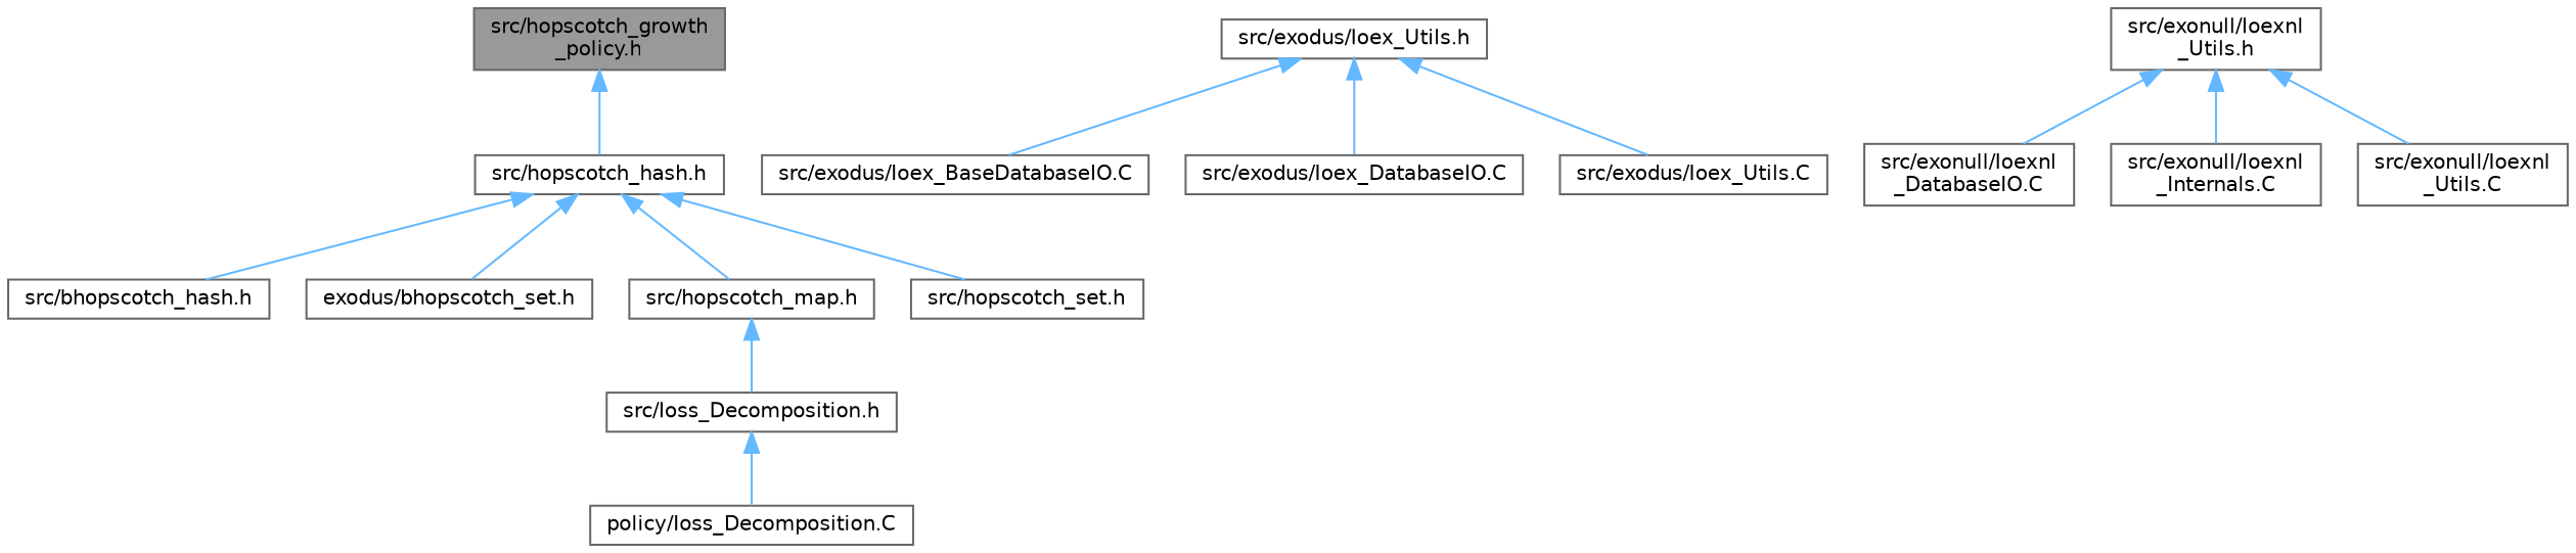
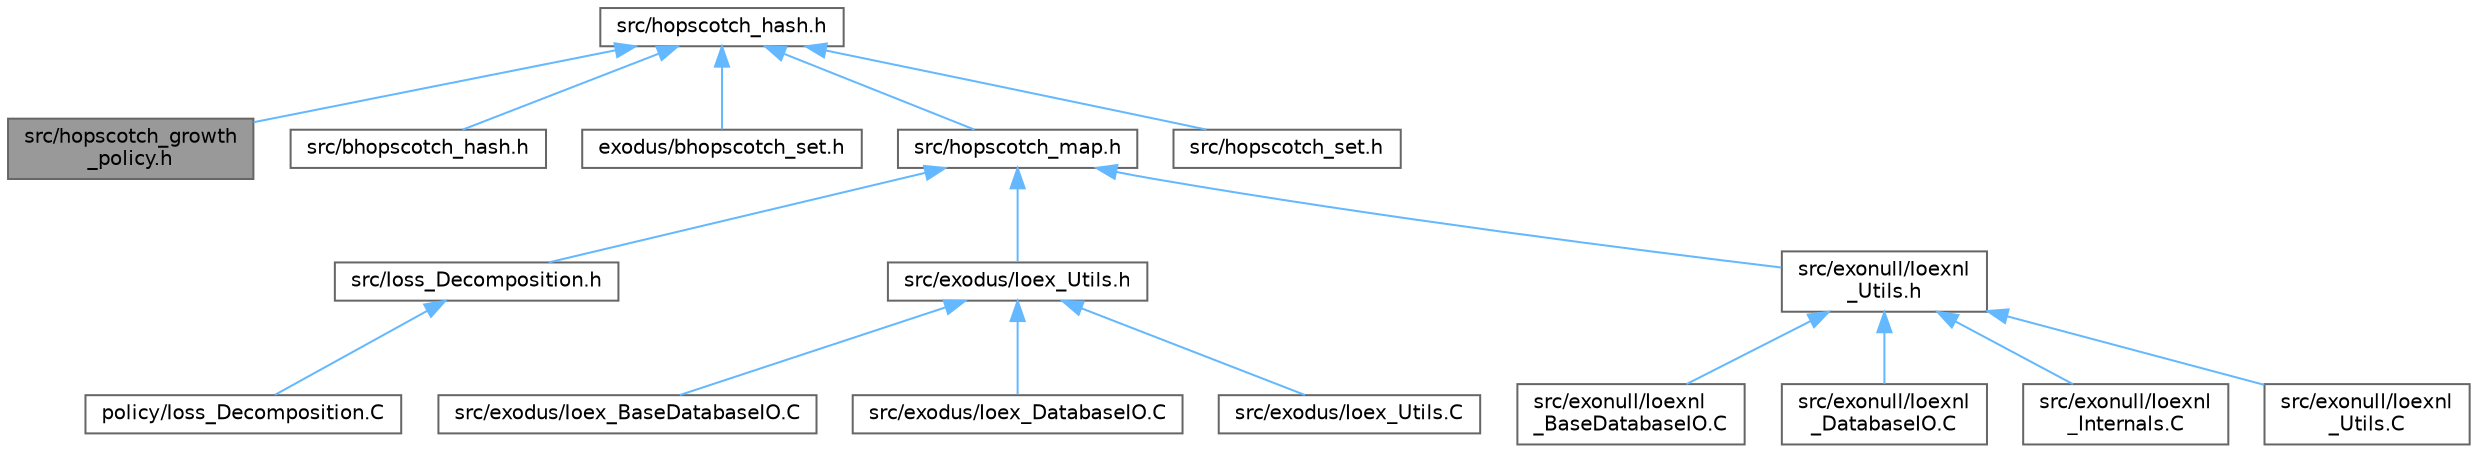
  digraph {
    node [color=grey40 fillcolor=white fontname=Helvetica fontsize=10 shape=box style=filled]
    edge [color=steelblue1 dir=back fontname=Helvetica fontsize=10 labelfontname=Helvetica labelfontsize=10 style=solid]
    n1 [color=gray40 fillcolor=grey60 fontcolor=black height=0.2 label="src/hopscotch_growth\l_policy.h" width=0.4]
    n2 [height=0.2 label="src/hopscotch_hash.h" width=0.4]
    n3 [height=0.2 label="src/bhopscotch_hash.h" width=0.4]
    n4 [height=0.2 label="exodus/bhopscotch_set.h" width=0.4]
    n5 [height=0.2 label="src/hopscotch_map.h" width=0.4]
    n6 [height=0.2 label="src/hopscotch_set.h" width=0.4]
    n7 [height=0.2 label="src/Ioss_Decomposition.h" width=0.4]
    n8 [height=0.2 label="src/exodus/Ioex_Utils.h" width=0.4]
    n9 [height=0.2 label="src/exonull/Ioexnl\l_Utils.h" width=0.4]
    n10 [height=0.2 label="policy/Ioss_Decomposition.C" width=0.4]
    n11 [height=0.2 label="src/exodus/Ioex_BaseDatabaseIO.C" width=0.4]
    n12 [height=0.2 label="src/exodus/Ioex_DatabaseIO.C" width=0.4]
    n13 [height=0.2 label="src/exodus/Ioex_Utils.C" width=0.4]
+   n14 [height=0.2 label="src/exonull/Ioexnl\l_BaseDatabaseIO.C" width=0.4]
    n15 [height=0.2 label="src/exonull/Ioexnl\l_DatabaseIO.C" width=0.4]
    n16 [height=0.2 label="src/exonull/Ioexnl\l_Internals.C" width=0.4]
    n17 [height=0.2 label="src/exonull/Ioexnl\l_Utils.C" width=0.4]
-   n1 -> n2
+   n2 -> n1
    n2 -> n3
    n2 -> n4
    n2 -> n5
    n2 -> n6
    n5 -> n7
+   n5 -> n8
+   n5 -> n9
    n7 -> n10
    n8 -> n11
    n8 -> n12
    n8 -> n13
+   n9 -> n14
    n9 -> n15
    n9 -> n16
    n9 -> n17
  }
